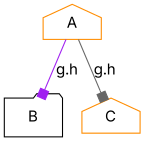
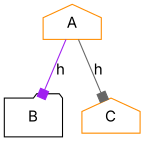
  digraph {
    fontname=Inter
    node [color=darkorange fillcolor=white fontname=Inter shape=house style=filled]
    edge [arrowhead=box fontname=Inter]
    B [color=black shape=folder]
    A
    C
-   A -> B [color=purple label="g.h"]
-   A -> C [color=gray40 label="g.h"]
+   A -> B [color=purple label=h]
+   A -> C [color=gray40 label=h]
  }
